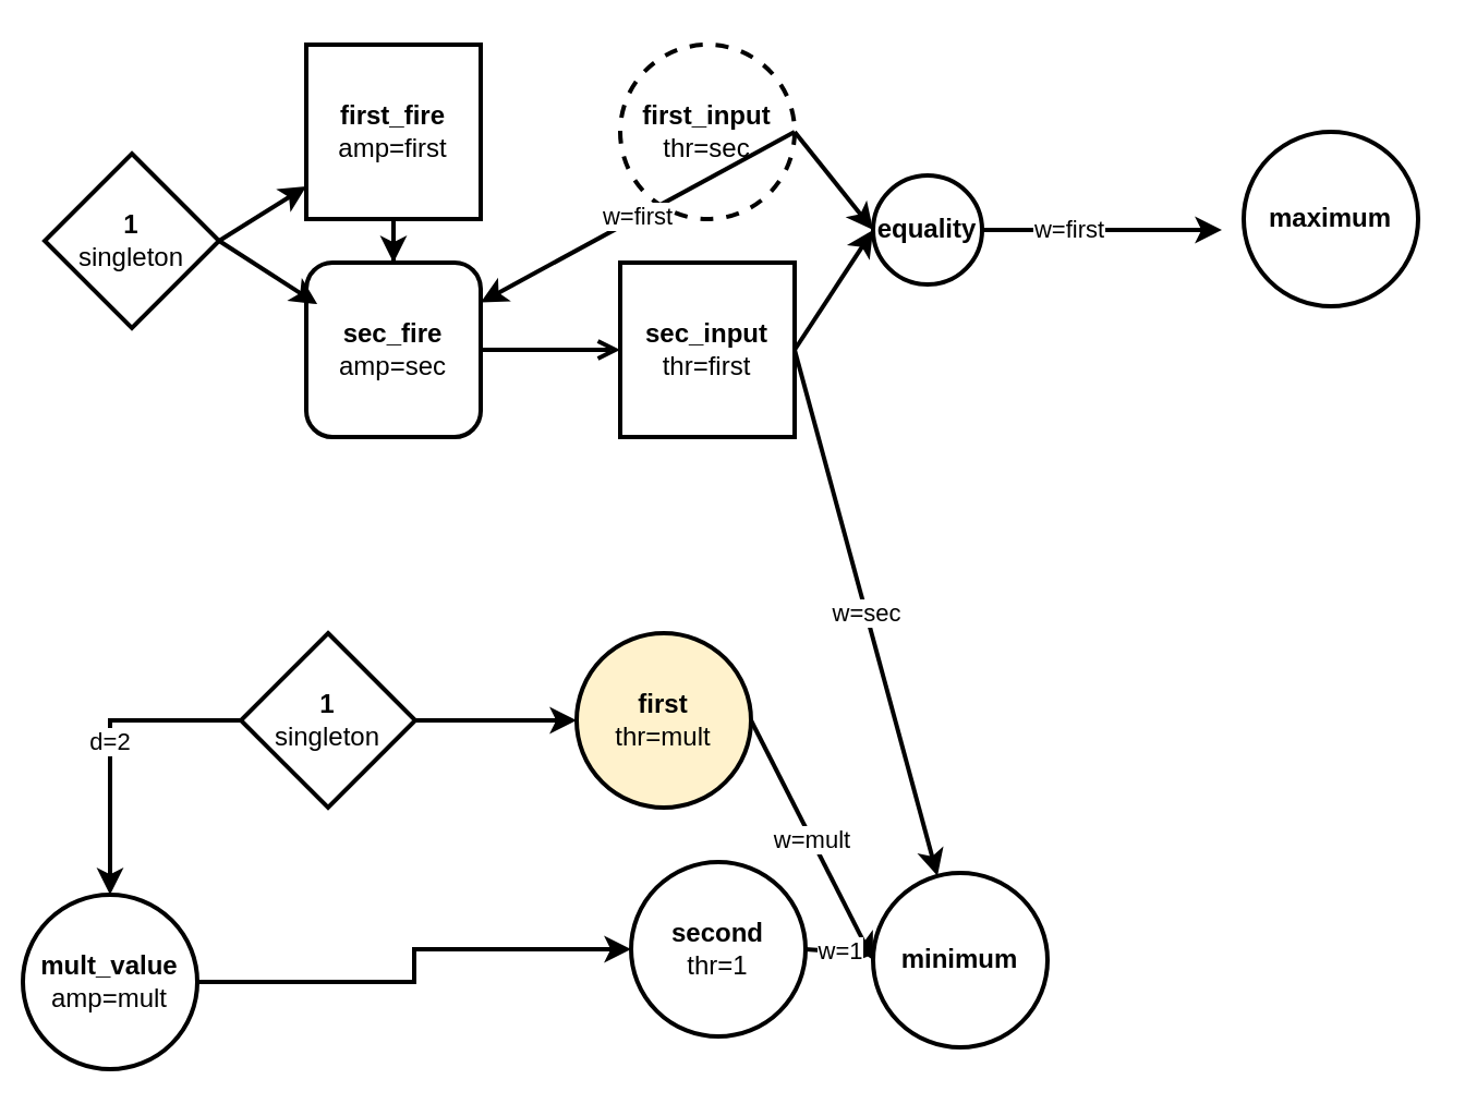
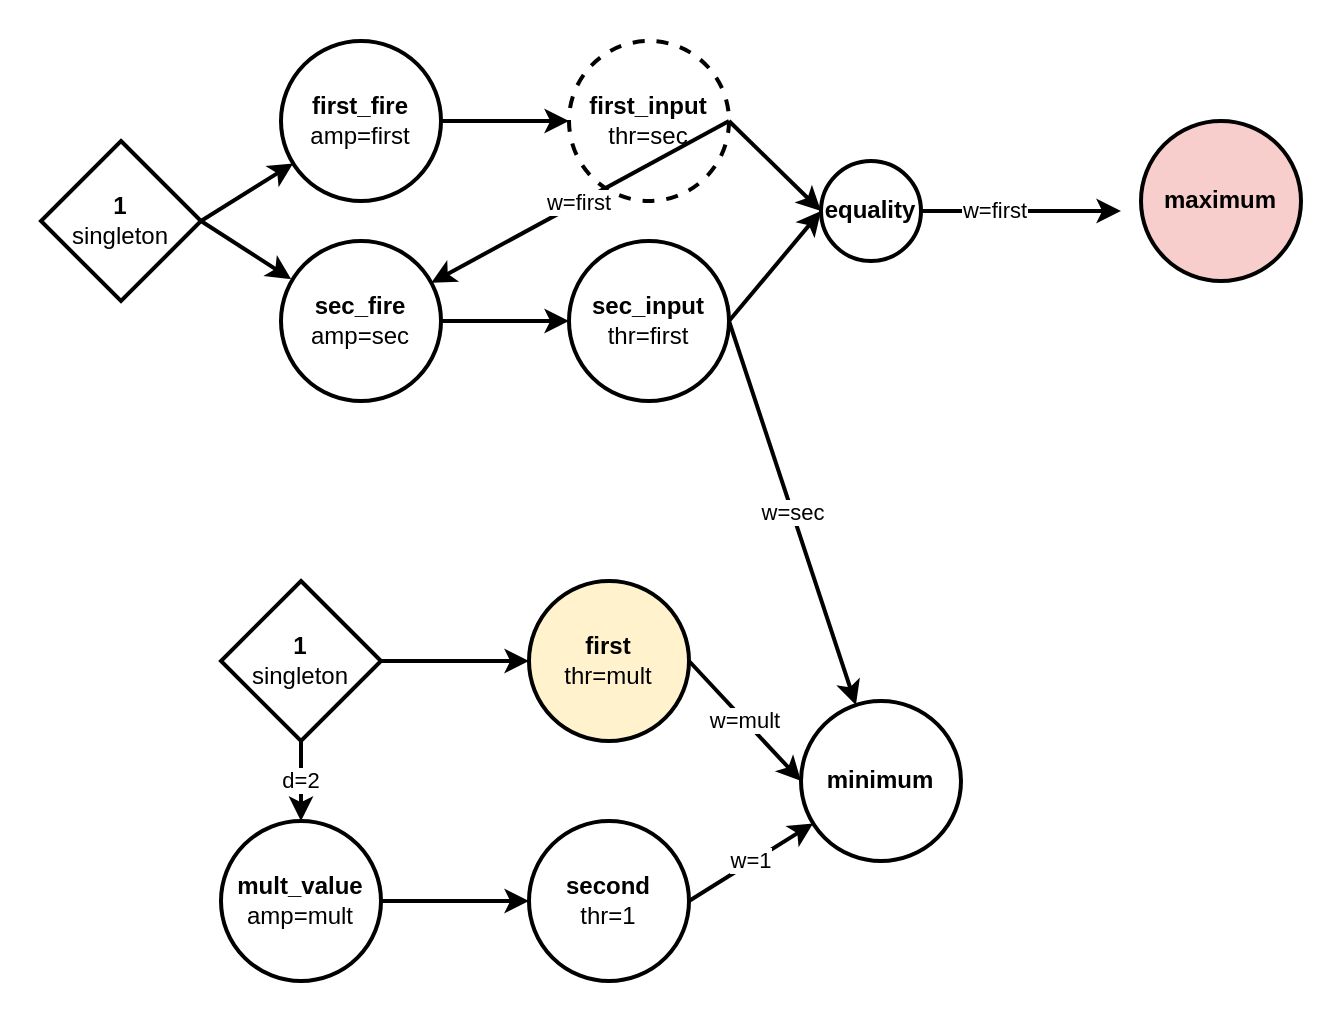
  <mxCell id="0" />
  <mxCell id="1" parent="0" />
  <mxCell id="2" value="&lt;b&gt;first&lt;/b&gt;&lt;br&gt;thr=mult" style="ellipse;whiteSpace=wrap;html=1;aspect=fixed;strokeWidth=2;fillColor=#fff2cc;" vertex="1" parent="1"><mxGeometry x="264" y="290" width="80" height="80" as="geometry" /></mxCell>
- <mxCell id="3" value="&lt;b&gt;second&lt;br&gt;&lt;/b&gt;thr=1" style="ellipse;whiteSpace=wrap;html=1;aspect=fixed;strokeWidth=2;" vertex="1" parent="1"><mxGeometry x="289" y="395" width="80" height="80" as="geometry" /></mxCell>
- <mxCell id="4" value="&lt;b&gt;minimum&lt;/b&gt;" style="ellipse;whiteSpace=wrap;html=1;aspect=fixed;strokeWidth=2;" vertex="1" parent="1"><mxGeometry x="400" y="400" width="80" height="80" as="geometry" /></mxCell>
+ <mxCell id="3" value="&lt;b&gt;second&lt;br&gt;&lt;/b&gt;thr=1" style="ellipse;whiteSpace=wrap;html=1;aspect=fixed;strokeWidth=2;" vertex="1" parent="1"><mxGeometry x="264" y="410" width="80" height="80" as="geometry" /></mxCell>
+ <mxCell id="4" value="&lt;b&gt;minimum&lt;/b&gt;" style="ellipse;whiteSpace=wrap;html=1;aspect=fixed;strokeWidth=2;" vertex="1" parent="1"><mxGeometry x="400" y="350" width="80" height="80" as="geometry" /></mxCell>
  <mxCell id="5" value="" style="edgeStyle=orthogonalEdgeStyle;rounded=0;orthogonalLoop=1;jettySize=auto;html=1;strokeWidth=2;" edge="1" parent="1" source="6" target="3"><mxGeometry relative="1" as="geometry" /></mxCell>
- <mxCell id="6" value="&lt;b&gt;mult_value&lt;/b&gt;&lt;br&gt;amp=mult" style="ellipse;whiteSpace=wrap;html=1;aspect=fixed;strokeWidth=2;" vertex="1" parent="1"><mxGeometry x="10" y="410" width="80" height="80" as="geometry" /></mxCell>
+ <mxCell id="6" value="&lt;b&gt;mult_value&lt;/b&gt;&lt;br&gt;amp=mult" style="ellipse;whiteSpace=wrap;html=1;aspect=fixed;strokeWidth=2;" vertex="1" parent="1"><mxGeometry x="110" y="410" width="80" height="80" as="geometry" /></mxCell>
  <mxCell id="7" value="" style="endArrow=classic;html=1;entryX=0;entryY=0.5;entryDx=0;entryDy=0;exitX=1;exitY=0.5;exitDx=0;exitDy=0;strokeWidth=2;" edge="1" parent="1" target="2" source="11"><mxGeometry width="50" height="50" relative="1" as="geometry"><mxPoint x="181" y="390" as="sourcePoint" /><mxPoint x="90" y="250" as="targetPoint" /></mxGeometry></mxCell>
  <mxCell id="8" value="w=mult" style="endArrow=classic;html=1;entryX=0;entryY=0.5;entryDx=0;entryDy=0;exitX=1;exitY=0.5;exitDx=0;exitDy=0;strokeWidth=2;" edge="1" parent="1" target="4" source="2"><mxGeometry width="50" height="50" relative="1" as="geometry"><mxPoint x="231.72" y="350" as="sourcePoint" /><mxPoint x="180.004" y="431.716" as="targetPoint" /></mxGeometry></mxCell>
  <mxCell id="9" value="w=1" style="endArrow=classic;html=1;exitX=1;exitY=0.5;exitDx=0;exitDy=0;strokeWidth=2;" edge="1" parent="1" target="4" source="3"><mxGeometry width="50" height="50" relative="1" as="geometry"><mxPoint x="70" y="350" as="sourcePoint" /><mxPoint x="126.473" y="427.651" as="targetPoint" /></mxGeometry></mxCell>
  <mxCell id="10" value="d=2" style="edgeStyle=orthogonalEdgeStyle;rounded=0;orthogonalLoop=1;jettySize=auto;html=1;strokeWidth=2;" edge="1" parent="1" source="11" target="6"><mxGeometry relative="1" as="geometry" /></mxCell>
  <mxCell id="11" value="&lt;b&gt;1&lt;/b&gt;&lt;br&gt;singleton" style="rhombus;whiteSpace=wrap;html=1;strokeWidth=2;" vertex="1" parent="1"><mxGeometry x="110" y="290" width="80" height="80" as="geometry" /></mxCell>
  <mxCell id="12" value="&lt;b&gt;first_input&lt;/b&gt;&lt;br&gt;thr=sec" style="ellipse;whiteSpace=wrap;html=1;aspect=fixed;strokeWidth=2;dashed=1;" vertex="1" parent="1"><mxGeometry x="284" y="20" width="80" height="80" as="geometry" /></mxCell>
- <mxCell id="13" value="&lt;b&gt;sec_input&lt;br&gt;&lt;/b&gt;thr=first" style="whiteSpace=wrap;html=1;aspect=fixed;strokeWidth=2;rounded=0;" vertex="1" parent="1"><mxGeometry x="284" y="120" width="80" height="80" as="geometry" /></mxCell>
- <mxCell id="14" value="&lt;b&gt;maximum&lt;/b&gt;" style="ellipse;whiteSpace=wrap;html=1;aspect=fixed;strokeWidth=2;" vertex="1" parent="1"><mxGeometry x="570" y="60" width="80" height="80" as="geometry" /></mxCell>
- <mxCell id="15" value="" style="edgeStyle=orthogonalEdgeStyle;rounded=0;orthogonalLoop=1;jettySize=auto;html=1;strokeWidth=2;endArrow=open;" edge="1" parent="1" source="16" target="13"><mxGeometry relative="1" as="geometry" /></mxCell>
- <mxCell id="16" value="&lt;b&gt;sec_fire&lt;/b&gt;&lt;br&gt;amp=sec" style="whiteSpace=wrap;html=1;aspect=fixed;strokeWidth=2;rounded=1;" vertex="1" parent="1"><mxGeometry x="140" y="120" width="80" height="80" as="geometry" /></mxCell>
+ <mxCell id="13" value="&lt;b&gt;sec_input&lt;br&gt;&lt;/b&gt;thr=first" style="ellipse;whiteSpace=wrap;html=1;aspect=fixed;strokeWidth=2;" vertex="1" parent="1"><mxGeometry x="284" y="120" width="80" height="80" as="geometry" /></mxCell>
+ <mxCell id="14" value="&lt;b&gt;maximum&lt;/b&gt;" style="ellipse;whiteSpace=wrap;html=1;aspect=fixed;strokeWidth=2;fillColor=#f8cecc;" vertex="1" parent="1"><mxGeometry x="570" y="60" width="80" height="80" as="geometry" /></mxCell>
+ <mxCell id="15" value="" style="edgeStyle=orthogonalEdgeStyle;rounded=0;orthogonalLoop=1;jettySize=auto;html=1;strokeWidth=2;" edge="1" parent="1" source="16" target="13"><mxGeometry relative="1" as="geometry" /></mxCell>
+ <mxCell id="16" value="&lt;b&gt;sec_fire&lt;/b&gt;&lt;br&gt;amp=sec" style="ellipse;whiteSpace=wrap;html=1;aspect=fixed;strokeWidth=2;" vertex="1" parent="1"><mxGeometry x="140" y="120" width="80" height="80" as="geometry" /></mxCell>
  <mxCell id="17" value="" style="endArrow=classic;html=1;exitX=1;exitY=0.5;exitDx=0;exitDy=0;strokeWidth=2;" edge="1" parent="1" source="20" target="22"><mxGeometry width="50" height="50" relative="1" as="geometry"><mxPoint x="201" y="110" as="sourcePoint" /><mxPoint x="110" y="-30" as="targetPoint" /></mxGeometry></mxCell>
  <mxCell id="18" value="w=first" style="endArrow=classic;html=1;exitX=1;exitY=0.5;exitDx=0;exitDy=0;strokeWidth=2;" edge="1" parent="1" source="12" target="16"><mxGeometry width="50" height="50" relative="1" as="geometry"><mxPoint x="251.72" y="70" as="sourcePoint" /><mxPoint x="200.004" y="151.716" as="targetPoint" /></mxGeometry></mxCell>
  <mxCell id="19" value="w=sec" style="endArrow=classic;html=1;exitX=1;exitY=0.5;exitDx=0;exitDy=0;strokeWidth=2;" edge="1" parent="1" source="13" target="4"><mxGeometry width="50" height="50" relative="1" as="geometry"><mxPoint x="90" y="70" as="sourcePoint" /><mxPoint x="146.473" y="147.651" as="targetPoint" /></mxGeometry></mxCell>
  <mxCell id="20" value="&lt;b&gt;1&lt;/b&gt;&lt;br&gt;singleton" style="rhombus;whiteSpace=wrap;html=1;strokeWidth=2;" vertex="1" parent="1"><mxGeometry x="20" y="70" width="80" height="80" as="geometry" /></mxCell>
- <mxCell id="21" value="" style="edgeStyle=orthogonalEdgeStyle;rounded=0;orthogonalLoop=1;jettySize=auto;html=1;strokeWidth=2;" edge="1" parent="1" source="22" target="16"><mxGeometry relative="1" as="geometry" /></mxCell>
- <mxCell id="22" value="&lt;b&gt;first_fire&lt;/b&gt;&lt;br&gt;amp=first" style="whiteSpace=wrap;html=1;aspect=fixed;strokeWidth=2;rounded=0;" vertex="1" parent="1"><mxGeometry x="140" y="20" width="80" height="80" as="geometry" /></mxCell>
+ <mxCell id="21" value="" style="edgeStyle=orthogonalEdgeStyle;rounded=0;orthogonalLoop=1;jettySize=auto;html=1;strokeWidth=2;" edge="1" parent="1" source="22" target="12"><mxGeometry relative="1" as="geometry" /></mxCell>
+ <mxCell id="22" value="&lt;b&gt;first_fire&lt;/b&gt;&lt;br&gt;amp=first" style="ellipse;whiteSpace=wrap;html=1;aspect=fixed;strokeWidth=2;" vertex="1" parent="1"><mxGeometry x="140" y="20" width="80" height="80" as="geometry" /></mxCell>
  <mxCell id="23" value="" style="endArrow=classic;html=1;exitX=1;exitY=0.5;exitDx=0;exitDy=0;strokeWidth=2;entryX=0.063;entryY=0.238;entryDx=0;entryDy=0;entryPerimeter=0;" edge="1" parent="1" source="20" target="16"><mxGeometry width="50" height="50" relative="1" as="geometry"><mxPoint x="110" y="120" as="sourcePoint" /><mxPoint x="156.08" y="91.2" as="targetPoint" /></mxGeometry></mxCell>
  <mxCell id="24" style="edgeStyle=orthogonalEdgeStyle;rounded=0;orthogonalLoop=1;jettySize=auto;html=1;exitX=1;exitY=0.5;exitDx=0;exitDy=0;strokeWidth=2;" edge="1" parent="1" source="26"><mxGeometry relative="1" as="geometry"><mxPoint x="560" y="105" as="targetPoint" /></mxGeometry></mxCell>
  <mxCell id="25" value="w=first" style="edgeLabel;html=1;align=center;verticalAlign=middle;resizable=0;points=[];" vertex="1" connectable="0" parent="24"><mxGeometry x="-0.291" y="1" relative="1" as="geometry"><mxPoint as="offset" /></mxGeometry></mxCell>
- <mxCell id="26" value="&lt;b&gt;equality&lt;/b&gt;" style="ellipse;whiteSpace=wrap;html=1;aspect=fixed;strokeWidth=2;" vertex="1" parent="1"><mxGeometry x="400" y="80" width="50" height="50" as="geometry" /></mxCell>
+ <mxCell id="26" value="&lt;b&gt;equality&lt;/b&gt;" style="ellipse;whiteSpace=wrap;html=1;aspect=fixed;strokeWidth=2;" vertex="1" parent="1"><mxGeometry x="410" y="80" width="50" height="50" as="geometry" /></mxCell>
  <mxCell id="27" value="" style="endArrow=classic;html=1;entryX=0;entryY=0.5;entryDx=0;entryDy=0;strokeWidth=2;exitX=1;exitY=0.5;exitDx=0;exitDy=0;" edge="1" parent="1" source="12" target="26"><mxGeometry width="50" height="50" relative="1" as="geometry"><mxPoint x="370" y="60" as="sourcePoint" /><mxPoint x="430" y="70" as="targetPoint" /></mxGeometry></mxCell>
  <mxCell id="28" value="" style="endArrow=classic;html=1;entryX=0;entryY=0.5;entryDx=0;entryDy=0;strokeWidth=2;exitX=1;exitY=0.5;exitDx=0;exitDy=0;" edge="1" parent="1" source="13" target="26"><mxGeometry width="50" height="50" relative="1" as="geometry"><mxPoint x="407" y="175" as="sourcePoint" /><mxPoint x="443" y="220" as="targetPoint" /></mxGeometry></mxCell>
